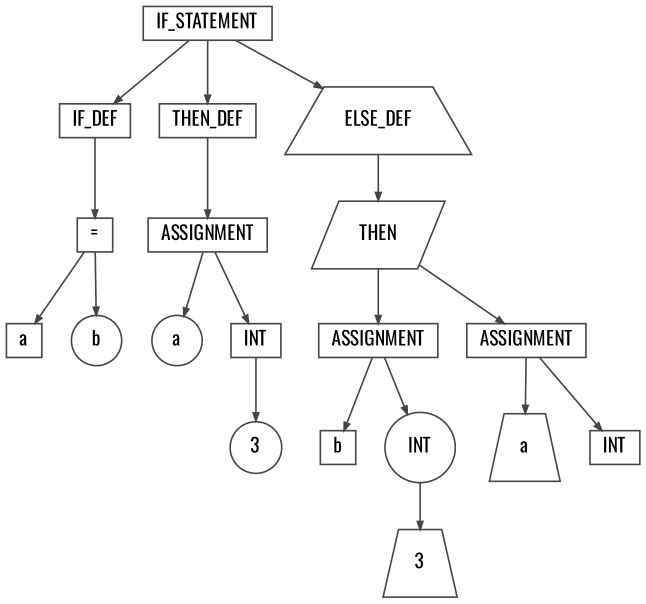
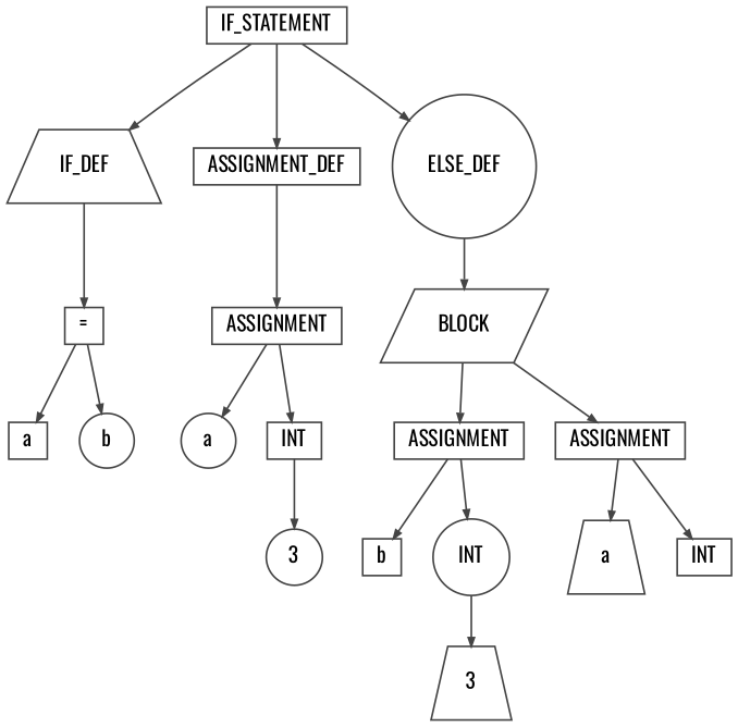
  digraph {
    bgcolor=white
    fontname=Oswald
    ordering=out
    ranksep=.4
    node [color="#444444" fillcolor=white fixedsize=false fontcolor=black fontname=Oswald fontsize=12 shape=box style="filled, solid"]
    edge [arrowsize=.5 color="#444444" fontname=Oswald]
    n1 [height=.25 label=IF_STATEMENT width=.25]
-   n2 [height=.25 label=IF_DEF width=.25]
-   n3 [height=.25 label=THEN_DEF width=.25]
-   n4 [height=.25 label=ELSE_DEF shape=trapezium width=.25]
+   n2 [height=.25 label=IF_DEF shape=trapezium width=.25]
+   n3 [height=.25 label=ASSIGNMENT_DEF width=.25]
+   n4 [height=.25 label=ELSE_DEF shape=circle width=.25]
    n5 [height=.25 label="=" width=.25]
    n6 [height=.25 label=ASSIGNMENT width=.25]
-   n7 [height=.25 label=THEN shape=parallelogram width=.25]
+   n7 [height=.25 label=BLOCK shape=parallelogram width=.25]
    n8 [height=.25 label=a width=.25]
    n9 [height=.25 label=b shape=circle width=.25]
    n10 [height=.25 label=a shape=circle width=.25]
    n11 [height=.25 label=INT width=.25]
    n12 [height=.25 label=3 shape=circle width=.25]
    n13 [height=.25 label=ASSIGNMENT width=.25]
    n14 [height=.25 label=ASSIGNMENT width=.25]
    n15 [height=.25 label=b width=.25]
    n16 [height=.25 label=INT shape=circle width=.25]
    n17 [height=.25 label=a shape=trapezium width=.25]
    n18 [height=.25 label=INT width=.25]
    n19 [height=.25 label=3 shape=trapezium width=.25]
    n1 -> n2
    n1 -> n3
    n1 -> n4
    n2 -> n5
    n3 -> n6
    n4 -> n7
    n5 -> n8
    n5 -> n9
    n6 -> n10
    n6 -> n11
    n7 -> n13
    n7 -> n14
    n11 -> n12
    n13 -> n15
    n13 -> n16
    n14 -> n17
    n14 -> n18
    n16 -> n19
  }
